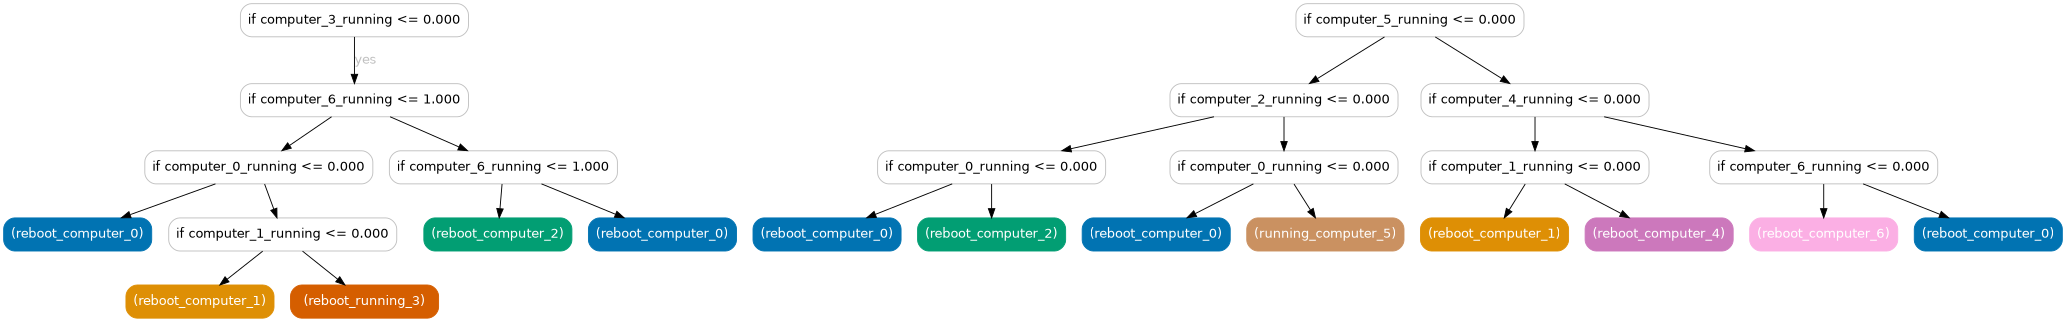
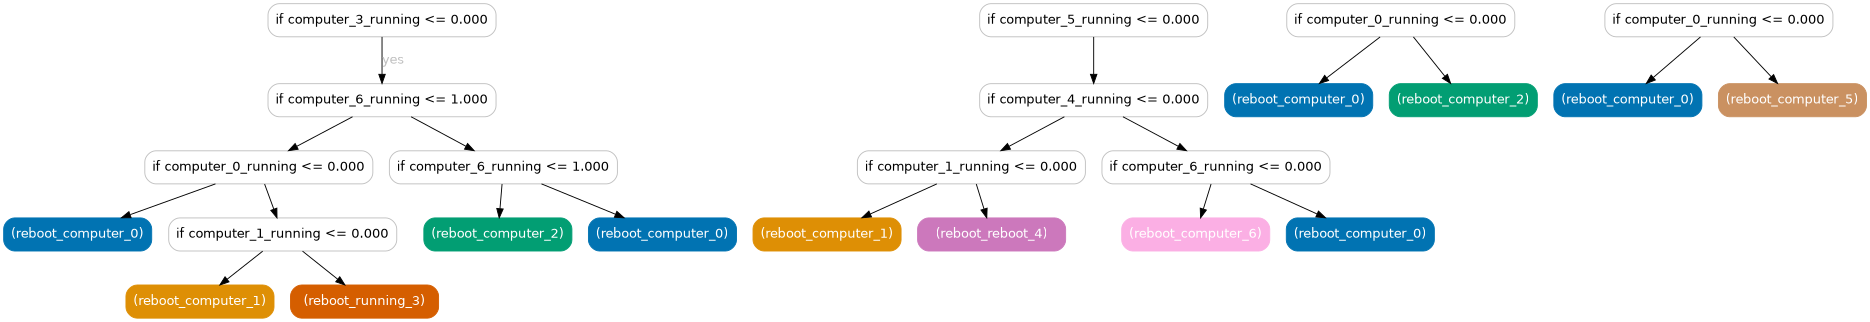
  digraph {
    node [color=gray fillcolor=white fontname=helvetica shape=box style="filled, rounded" fontcolor=white]
    edge [fontcolor=gray fontname=helvetica]
    n1 [height=0.5 label="if computer_3_running <= 0.000" width=3.4444 fontcolor=""]
    n2 [height=0.5 label="if computer_6_running <= 1.000" width=3.4444 fontcolor=""]
    n3 [height=0.5 label="if computer_0_running <= 0.000" width=3.4444 fontcolor=""]
    n4 [height=0.5 label="if computer_6_running <= 1.000" width=3.4444 fontcolor=""]
    n5 [height=0.5 label="if computer_5_running <= 0.000" width=3.4444 fontcolor=""]
-   n6 [height=0.5 label="if computer_2_running <= 0.000" width=3.4444 fontcolor=""]
    n7 [height=0.5 label="if computer_4_running <= 0.000" width=3.4444 fontcolor=""]
    n8 [color="#0173b2" fillcolor="#0173b2" height=0.5 label="(reboot_computer_0)" width=2.2361]
    n9 [height=0.5 label="if computer_1_running <= 0.000" width=3.4444 fontcolor=""]
    n10 [color="#029e73" fillcolor="#029e73" height=0.5 label="(reboot_computer_2)" width=2.2361]
    n11 [color="#0173b2" fillcolor="#0173b2" height=0.5 label="(reboot_computer_0)" width=2.2361]
    n12 [height=0.5 label="if computer_0_running <= 0.000" width=3.4444 fontcolor=""]
    n13 [height=0.5 label="if computer_0_running <= 0.000" width=3.4444 fontcolor=""]
    n14 [height=0.5 label="if computer_1_running <= 0.000" width=3.4444 fontcolor=""]
    n15 [height=0.5 label="if computer_6_running <= 0.000" width=3.4444 fontcolor=""]
    n16 [color="#de8f05" fillcolor="#de8f05" height=0.5 label="(reboot_computer_1)" width=2.2361]
    n17 [color="#d55e00" fillcolor="#d55e00" height=0.5 label="(reboot_running_3)" width=2.2361]
    n18 [color="#0173b2" fillcolor="#0173b2" height=0.5 label="(reboot_computer_0)" width=2.2361]
    n19 [color="#029e73" fillcolor="#029e73" height=0.5 label="(reboot_computer_2)" width=2.2361]
    n20 [color="#0173b2" fillcolor="#0173b2" height=0.5 label="(reboot_computer_0)" width=2.2361]
-   n21 [color="#ca9161" fillcolor="#ca9161" height=0.5 label="(running_computer_5)" width=2.2361]
+   n21 [color="#ca9161" fillcolor="#ca9161" height=0.5 label="(reboot_computer_5)" width=2.2361]
    n22 [color="#de8f05" fillcolor="#de8f05" height=0.5 label="(reboot_computer_1)" width=2.2361]
-   n23 [color="#cc78bc" fillcolor="#cc78bc" height=0.5 label="(reboot_computer_4)" width=2.2361]
+   n23 [color="#cc78bc" fillcolor="#cc78bc" height=0.5 label="(reboot_reboot_4)" width=2.2361]
    n24 [color="#fbafe4" fillcolor="#fbafe4" height=0.5 label="(reboot_computer_6)" width=2.2361]
    n25 [color="#0173b2" fillcolor="#0173b2" height=0.5 label="(reboot_computer_0)" width=2.2361]
    n1 -> n2 [label=yes]
    n2 -> n3
    n2 -> n4
    n3 -> n8
    n3 -> n9
    n4 -> n10
    n4 -> n11
-   n5 -> n6
    n5 -> n7
-   n6 -> n12
-   n6 -> n13
    n7 -> n14
    n7 -> n15
    n9 -> n16
    n9 -> n17
    n12 -> n18
    n12 -> n19
    n13 -> n20
    n13 -> n21
    n14 -> n22
    n14 -> n23
    n15 -> n24
    n15 -> n25
  }
